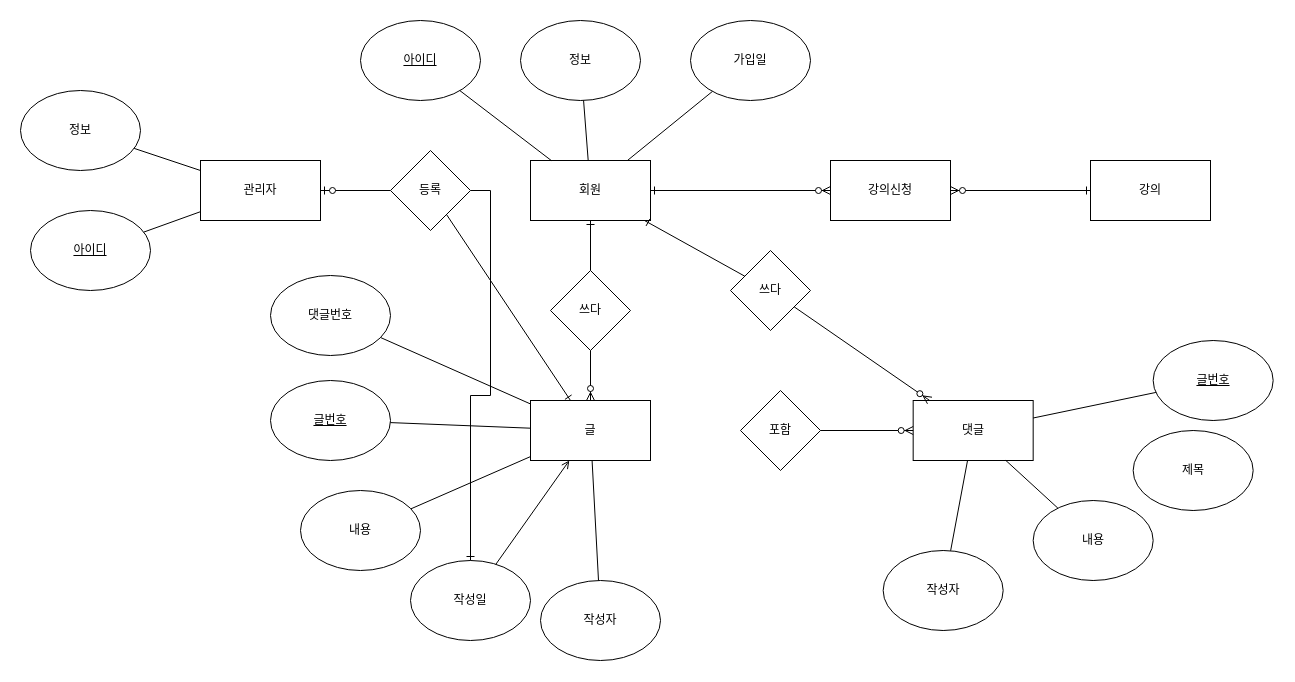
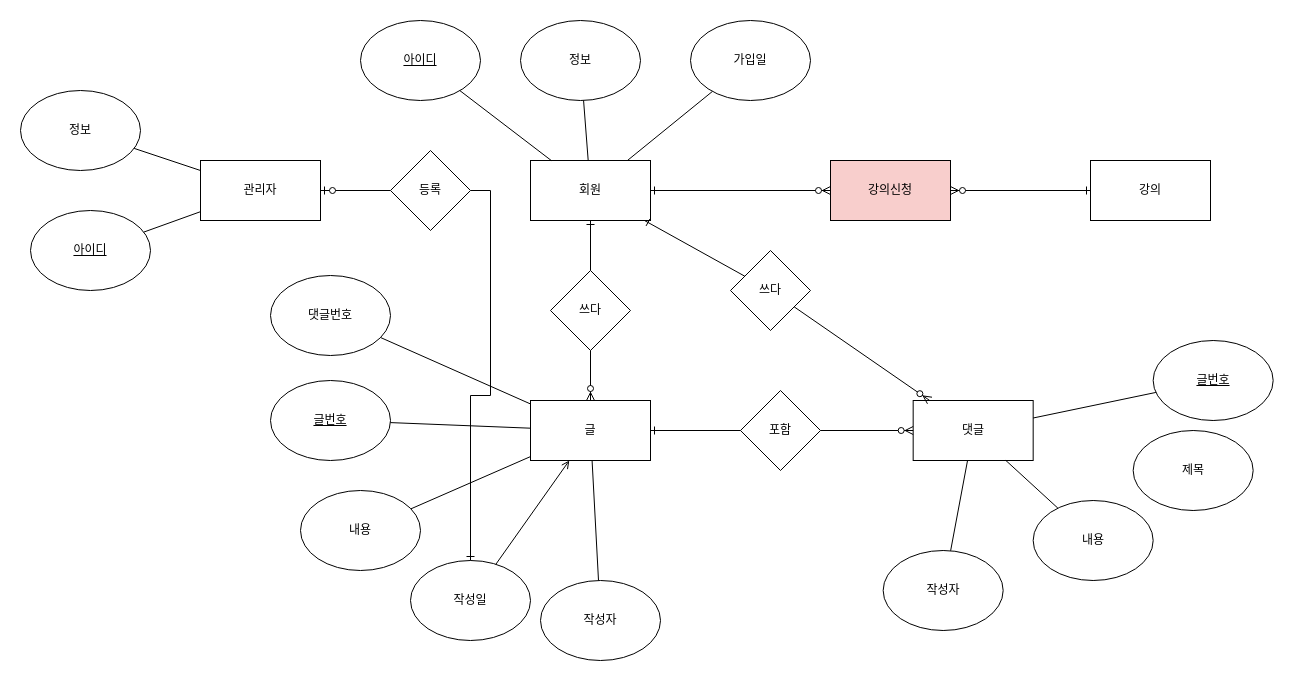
  <mxCell id="0" />
  <mxCell id="1" parent="0" />
  <mxCell id="2" value="회원" style="rounded=0;whiteSpace=wrap;html=1;" parent="1" vertex="1"><mxGeometry x="530" y="160" width="120" height="60" as="geometry" /></mxCell>
  <mxCell id="3" value="댓글" style="rounded=0;whiteSpace=wrap;html=1;" parent="1" vertex="1"><mxGeometry x="912.67" y="400" width="120" height="60" as="geometry" /></mxCell>
  <mxCell id="4" value="글" style="rounded=0;whiteSpace=wrap;html=1;" parent="1" vertex="1"><mxGeometry x="530" y="400" width="120" height="60" as="geometry" /></mxCell>
  <mxCell id="5" value="정보" style="ellipse;whiteSpace=wrap;html=1;" parent="1" vertex="1"><mxGeometry x="520" y="20" width="120" height="80" as="geometry" /></mxCell>
  <mxCell id="6" value="&lt;u&gt;아이디&lt;/u&gt;" style="ellipse;whiteSpace=wrap;html=1;" parent="1" vertex="1"><mxGeometry x="360" y="20" width="120" height="80" as="geometry" /></mxCell>
  <mxCell id="7" value="가입일" style="ellipse;whiteSpace=wrap;html=1;" parent="1" vertex="1"><mxGeometry x="690" y="20" width="120" height="80" as="geometry" /></mxCell>
  <mxCell id="8" value="댓글번호" style="ellipse;whiteSpace=wrap;html=1;" parent="1" vertex="1"><mxGeometry x="270" y="275" width="120" height="80" as="geometry" /></mxCell>
  <mxCell id="9" value="글번호" style="ellipse;whiteSpace=wrap;html=1;fontStyle=4" parent="1" vertex="1"><mxGeometry x="270" y="380" width="120" height="80" as="geometry" /></mxCell>
  <mxCell id="10" value="내용" style="ellipse;whiteSpace=wrap;html=1;" parent="1" vertex="1"><mxGeometry x="300" y="490" width="120" height="80" as="geometry" /></mxCell>
  <mxCell id="11" value="작성일" style="ellipse;whiteSpace=wrap;html=1;" parent="1" vertex="1"><mxGeometry x="410" y="560" width="120" height="80" as="geometry" /></mxCell>
  <mxCell id="12" value="작성자" style="ellipse;whiteSpace=wrap;html=1;" parent="1" vertex="1"><mxGeometry x="540" y="580" width="120" height="80" as="geometry" /></mxCell>
  <mxCell id="13" value="&lt;u&gt;글번호&lt;/u&gt;" style="ellipse;whiteSpace=wrap;html=1;" parent="1" vertex="1"><mxGeometry x="1152.67" y="340" width="120" height="80" as="geometry" /></mxCell>
  <mxCell id="14" value="작성자" style="ellipse;whiteSpace=wrap;html=1;" parent="1" vertex="1"><mxGeometry x="882.67" y="550" width="120" height="80" as="geometry" /></mxCell>
  <mxCell id="15" value="내용" style="ellipse;whiteSpace=wrap;html=1;" parent="1" vertex="1"><mxGeometry x="1032.67" y="500" width="120" height="80" as="geometry" /></mxCell>
  <mxCell id="16" value="제목" style="ellipse;whiteSpace=wrap;html=1;" parent="1" vertex="1"><mxGeometry x="1132.67" y="430" width="120" height="80" as="geometry" /></mxCell>
  <mxCell id="17" value="" style="endArrow=none;html=1;" parent="1" source="2" target="6" edge="1"><mxGeometry width="50" height="50" relative="1" as="geometry"><mxPoint x="680" y="110" as="sourcePoint" /><mxPoint x="730" y="60" as="targetPoint" /></mxGeometry></mxCell>
  <mxCell id="18" value="" style="endArrow=none;html=1;" parent="1" source="2" target="5" edge="1"><mxGeometry width="50" height="50" relative="1" as="geometry"><mxPoint x="690" y="120" as="sourcePoint" /><mxPoint x="740" y="70" as="targetPoint" /></mxGeometry></mxCell>
  <mxCell id="19" value="" style="endArrow=none;html=1;" parent="1" source="2" target="7" edge="1"><mxGeometry width="50" height="50" relative="1" as="geometry"><mxPoint x="700" y="130" as="sourcePoint" /><mxPoint x="750" y="80" as="targetPoint" /></mxGeometry></mxCell>
  <mxCell id="20" value="" style="endArrow=none;html=1;" parent="1" source="8" target="4" edge="1"><mxGeometry width="50" height="50" relative="1" as="geometry"><mxPoint x="430" y="455" as="sourcePoint" /><mxPoint x="480" y="405" as="targetPoint" /></mxGeometry></mxCell>
  <mxCell id="21" value="" style="endArrow=none;html=1;" parent="1" source="9" target="4" edge="1"><mxGeometry width="50" height="50" relative="1" as="geometry"><mxPoint x="440" y="465" as="sourcePoint" /><mxPoint x="490" y="415" as="targetPoint" /></mxGeometry></mxCell>
  <mxCell id="22" value="" style="endArrow=open;html=1;" parent="1" source="11" target="4" edge="1"><mxGeometry width="50" height="50" relative="1" as="geometry"><mxPoint x="450" y="475" as="sourcePoint" /><mxPoint x="500" y="425" as="targetPoint" /></mxGeometry></mxCell>
  <mxCell id="23" value="" style="endArrow=none;html=1;" parent="1" source="10" target="4" edge="1"><mxGeometry width="50" height="50" relative="1" as="geometry"><mxPoint x="460" y="485" as="sourcePoint" /><mxPoint x="510" y="435" as="targetPoint" /></mxGeometry></mxCell>
  <mxCell id="24" value="" style="endArrow=none;html=1;" parent="1" source="12" target="4" edge="1"><mxGeometry width="50" height="50" relative="1" as="geometry"><mxPoint x="470" y="495" as="sourcePoint" /><mxPoint x="520" y="445" as="targetPoint" /></mxGeometry></mxCell>
  <mxCell id="25" value="" style="endArrow=none;html=1;" parent="1" source="3" target="13" edge="1"><mxGeometry width="50" height="50" relative="1" as="geometry"><mxPoint x="982.67" y="385" as="sourcePoint" /><mxPoint x="1032.67" y="335" as="targetPoint" /></mxGeometry></mxCell>
  <mxCell id="26" value="" style="endArrow=none;html=1;" parent="1" source="3" target="14" edge="1"><mxGeometry width="50" height="50" relative="1" as="geometry"><mxPoint x="992.67" y="395" as="sourcePoint" /><mxPoint x="1042.67" y="345" as="targetPoint" /></mxGeometry></mxCell>
  <mxCell id="27" value="" style="endArrow=none;html=1;" parent="1" source="3" target="15" edge="1"><mxGeometry width="50" height="50" relative="1" as="geometry"><mxPoint x="1002.67" y="405" as="sourcePoint" /><mxPoint x="1052.67" y="355" as="targetPoint" /></mxGeometry></mxCell>
  <mxCell id="28" value="쓰다" style="rhombus;whiteSpace=wrap;html=1;" parent="1" vertex="1"><mxGeometry x="550" y="270" width="80" height="80" as="geometry" /></mxCell>
  <mxCell id="29" value="쓰다" style="rhombus;whiteSpace=wrap;html=1;" parent="1" vertex="1"><mxGeometry x="730" y="250" width="80" height="80" as="geometry" /></mxCell>
  <mxCell id="30" value="포함" style="rhombus;whiteSpace=wrap;html=1;" parent="1" vertex="1"><mxGeometry x="740" y="390" width="80" height="80" as="geometry" /></mxCell>
- <mxCell id="31" value="" style="endArrow=none;html=1;startArrow=ERone;startFill=0;" parent="1" source="4" target="40" edge="1"><mxGeometry width="50" height="50" relative="1" as="geometry"><mxPoint x="670" y="430" as="sourcePoint" /><mxPoint x="720" y="380" as="targetPoint" /></mxGeometry></mxCell>
+ <mxCell id="31" value="" style="endArrow=none;html=1;startArrow=ERone;startFill=0;" parent="1" source="4" target="30" edge="1"><mxGeometry width="50" height="50" relative="1" as="geometry"><mxPoint x="670" y="430" as="sourcePoint" /><mxPoint x="720" y="380" as="targetPoint" /></mxGeometry></mxCell>
  <mxCell id="32" value="" style="endArrow=ERzeroToMany;html=1;endFill=1;" parent="1" source="30" target="3" edge="1"><mxGeometry width="50" height="50" relative="1" as="geometry"><mxPoint x="870.003" y="437.333" as="sourcePoint" /><mxPoint x="832.67" y="400" as="targetPoint" /></mxGeometry></mxCell>
  <mxCell id="33" value="" style="endArrow=ERone;html=1;endFill=0;" parent="1" source="28" target="2" edge="1"><mxGeometry width="50" height="50" relative="1" as="geometry"><mxPoint x="660" y="300" as="sourcePoint" /><mxPoint x="710" y="250" as="targetPoint" /></mxGeometry></mxCell>
  <mxCell id="34" value="" style="endArrow=ERzeroToMany;html=1;endFill=1;" parent="1" source="28" target="4" edge="1"><mxGeometry width="50" height="50" relative="1" as="geometry"><mxPoint x="670" y="310" as="sourcePoint" /><mxPoint x="720" y="260" as="targetPoint" /></mxGeometry></mxCell>
  <mxCell id="35" value="" style="endArrow=none;html=1;startArrow=ERzeroToMany;startFill=1;" parent="1" source="3" target="29" edge="1"><mxGeometry width="50" height="50" relative="1" as="geometry"><mxPoint x="880" y="370" as="sourcePoint" /><mxPoint x="930" y="320" as="targetPoint" /></mxGeometry></mxCell>
  <mxCell id="36" value="" style="endArrow=none;html=1;startArrow=ERone;startFill=0;" parent="1" source="2" target="29" edge="1"><mxGeometry width="50" height="50" relative="1" as="geometry"><mxPoint x="880" y="370" as="sourcePoint" /><mxPoint x="930" y="320" as="targetPoint" /></mxGeometry></mxCell>
  <mxCell id="37" value="관리자" style="rounded=0;whiteSpace=wrap;html=1;" vertex="1" parent="1"><mxGeometry x="200" y="160" width="120" height="60" as="geometry" /></mxCell>
  <mxCell id="38" style="edgeStyle=orthogonalEdgeStyle;rounded=0;orthogonalLoop=1;jettySize=auto;html=1;exitX=1;exitY=0.5;exitDx=0;exitDy=0;startArrow=none;startFill=0;endArrow=ERone;endFill=0;" edge="1" parent="1" source="40" target="11"><mxGeometry relative="1" as="geometry" /></mxCell>
  <mxCell id="39" style="edgeStyle=orthogonalEdgeStyle;rounded=0;orthogonalLoop=1;jettySize=auto;html=1;exitX=0;exitY=0.5;exitDx=0;exitDy=0;entryX=1;entryY=0.5;entryDx=0;entryDy=0;startArrow=none;startFill=0;endArrow=ERzeroToOne;endFill=1;" edge="1" parent="1" source="40" target="37"><mxGeometry relative="1" as="geometry" /></mxCell>
  <mxCell id="40" value="등록" style="rhombus;whiteSpace=wrap;html=1;" vertex="1" parent="1"><mxGeometry x="390" y="150" width="80" height="80" as="geometry" /></mxCell>
  <mxCell id="41" value="&lt;u&gt;아이디&lt;/u&gt;" style="ellipse;whiteSpace=wrap;html=1;" vertex="1" parent="1"><mxGeometry x="30" y="210" width="120" height="80" as="geometry" /></mxCell>
  <mxCell id="42" value="정보" style="ellipse;whiteSpace=wrap;html=1;" vertex="1" parent="1"><mxGeometry x="20" y="90" width="120" height="80" as="geometry" /></mxCell>
  <mxCell id="43" value="" style="endArrow=none;html=1;" edge="1" parent="1" source="41" target="37"><mxGeometry width="50" height="50" relative="1" as="geometry"><mxPoint x="170" y="120" as="sourcePoint" /><mxPoint x="220" y="70" as="targetPoint" /></mxGeometry></mxCell>
  <mxCell id="44" value="" style="endArrow=none;html=1;" edge="1" parent="1" source="42" target="37"><mxGeometry width="50" height="50" relative="1" as="geometry"><mxPoint x="180" y="130" as="sourcePoint" /><mxPoint x="230" y="80" as="targetPoint" /></mxGeometry></mxCell>
- <mxCell id="45" value="강의신청" style="rounded=0;whiteSpace=wrap;html=1;" vertex="1" parent="1"><mxGeometry x="830" y="160" width="120" height="60" as="geometry" /></mxCell>
+ <mxCell id="45" value="강의신청" style="rounded=0;whiteSpace=wrap;html=1;fillColor=#f8cecc;" vertex="1" parent="1"><mxGeometry x="830" y="160" width="120" height="60" as="geometry" /></mxCell>
  <mxCell id="46" value="강의" style="rounded=0;whiteSpace=wrap;html=1;" vertex="1" parent="1"><mxGeometry x="1090" y="160" width="120" height="60" as="geometry" /></mxCell>
  <mxCell id="47" value="" style="endArrow=ERzeroToMany;html=1;endFill=1;startArrow=ERone;startFill=0;" edge="1" parent="1" source="2" target="45"><mxGeometry width="50" height="50" relative="1" as="geometry"><mxPoint x="832.67" y="140" as="sourcePoint" /><mxPoint x="882.67" y="90" as="targetPoint" /></mxGeometry></mxCell>
  <mxCell id="48" value="" style="endArrow=ERone;html=1;startArrow=ERzeroToMany;startFill=1;endFill=0;" edge="1" parent="1" source="45" target="46"><mxGeometry width="50" height="50" relative="1" as="geometry"><mxPoint x="842.67" y="150" as="sourcePoint" /><mxPoint x="892.67" y="100" as="targetPoint" /></mxGeometry></mxCell>
